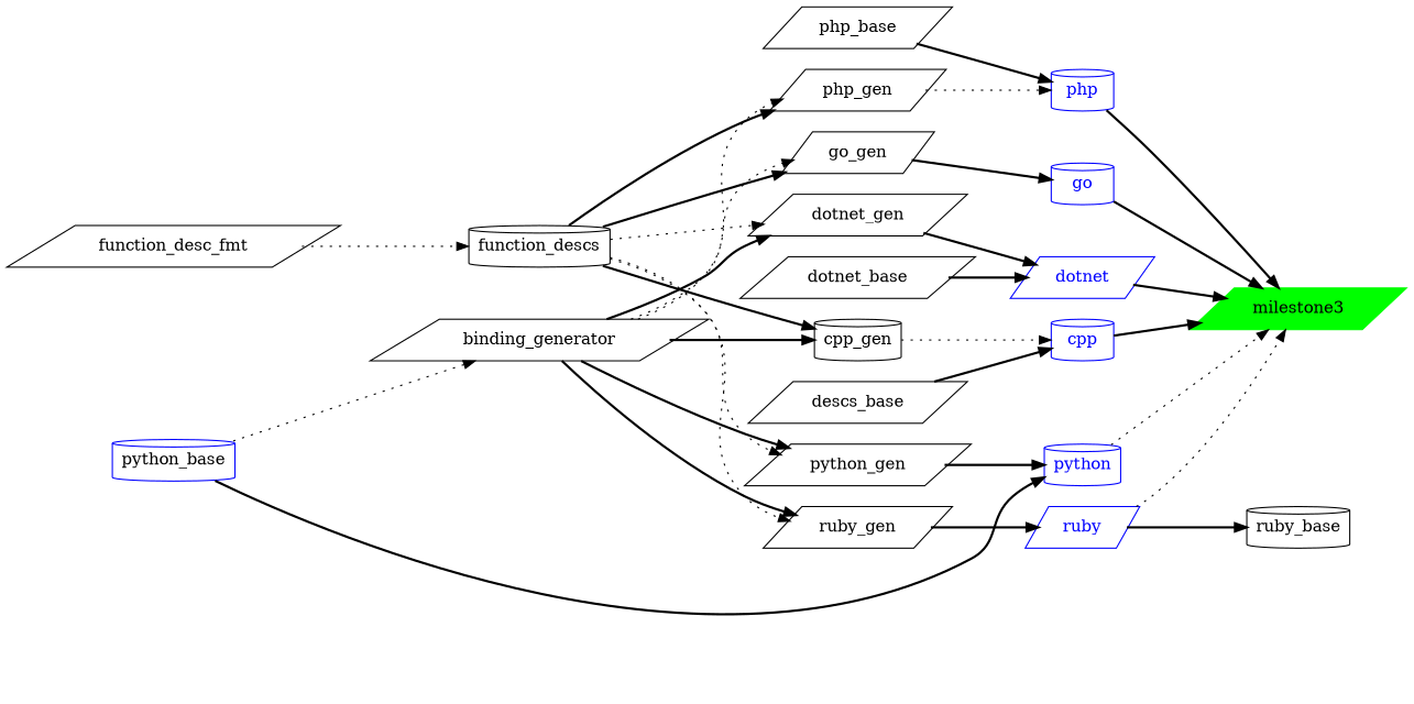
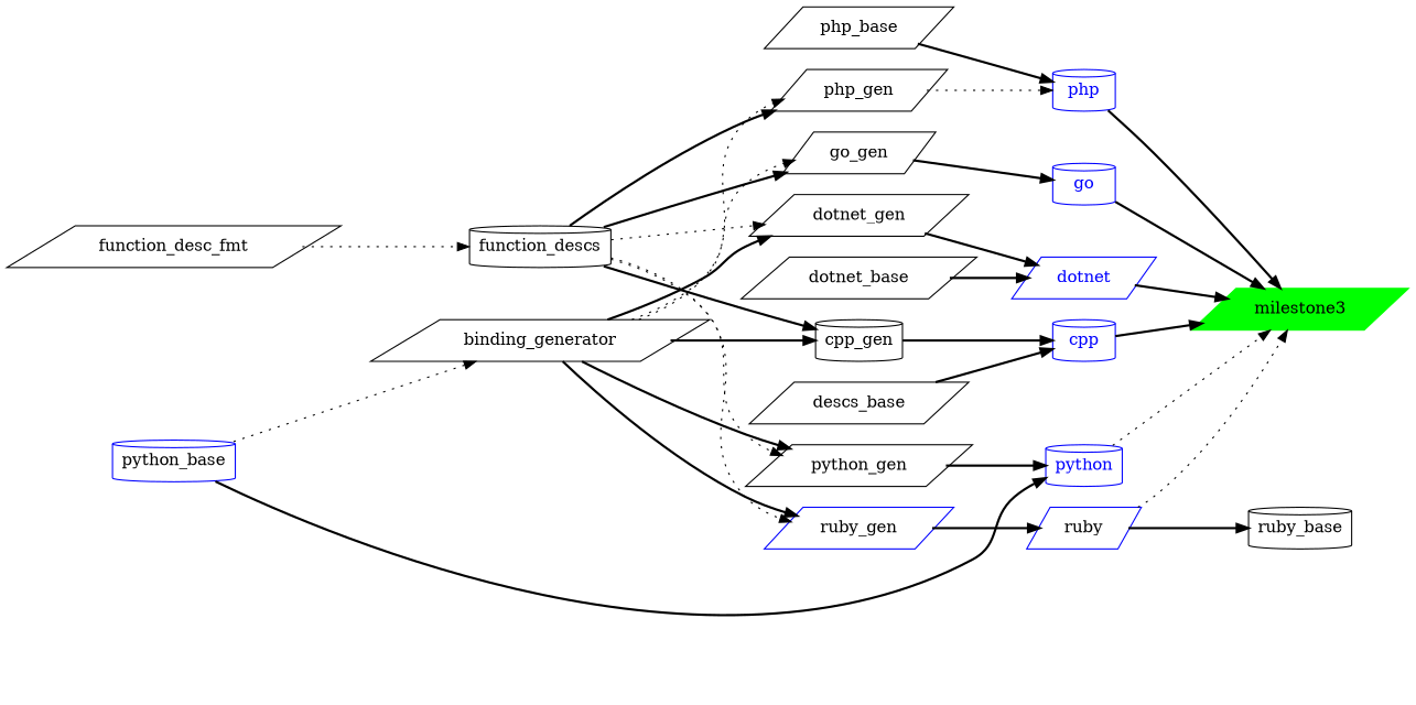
  digraph {
    rankdir=LR
    node [shape=parallelogram]
    edge [style=bold]
    cpp [color=blue fontcolor=blue shape=cylinder]
    python [color=blue fontcolor=blue shape=cylinder]
-   ruby [color=blue fontcolor=blue]
+   ruby [color=blue fontcolor=black]
    go [color=blue fontcolor=blue shape=cylinder]
    php [color=blue fontcolor=blue shape=cylinder]
    dotnet [color=blue fontcolor=blue]
    milestone3 [color=green style=filled]
    ruby_base [shape=cylinder]
    function_descs [shape=cylinder]
    function_desc_fmt
    cpp_gen [shape=cylinder]
    python_gen
-   ruby_gen
+   ruby_gen [color=blue]
    go_gen
    php_gen
    dotnet_gen
    binding_generator
    n18 [label=descs_base]
    python_base [color=blue shape=cylinder]
    php_base
    dotnet_base
    subgraph sub_1 {
      cpp
      python
      ruby
      go
      php
      dotnet
    }
    subgraph sub_2 {
    }
    cpp -> milestone3
    python -> milestone3 [style=dotted]
    ruby -> milestone3 [style=dotted]
    ruby -> ruby_base
    go -> milestone3
    php -> milestone3
    dotnet -> milestone3
    function_descs -> cpp_gen
    function_descs -> python_gen [style=dotted]
    function_descs -> ruby_gen [style=dotted]
    function_descs -> go_gen
    function_descs -> php_gen
    function_descs -> dotnet_gen [style=dotted]
    function_desc_fmt -> function_descs [style=dotted]
-   cpp_gen -> cpp [style=dotted]
+   cpp_gen -> cpp
    python_gen -> python
    ruby_gen -> ruby
    go_gen -> go
    php_gen -> php [style=dotted]
    dotnet_gen -> dotnet
    binding_generator -> cpp_gen
    binding_generator -> python_gen
    binding_generator -> ruby_gen
    binding_generator -> go_gen [style=dotted]
    binding_generator -> php_gen [style=dotted]
    binding_generator -> dotnet_gen
    n18 -> cpp
    python_base -> python
    python_base -> binding_generator [style=dotted]
    php_base -> php
    dotnet_base -> dotnet
  }
